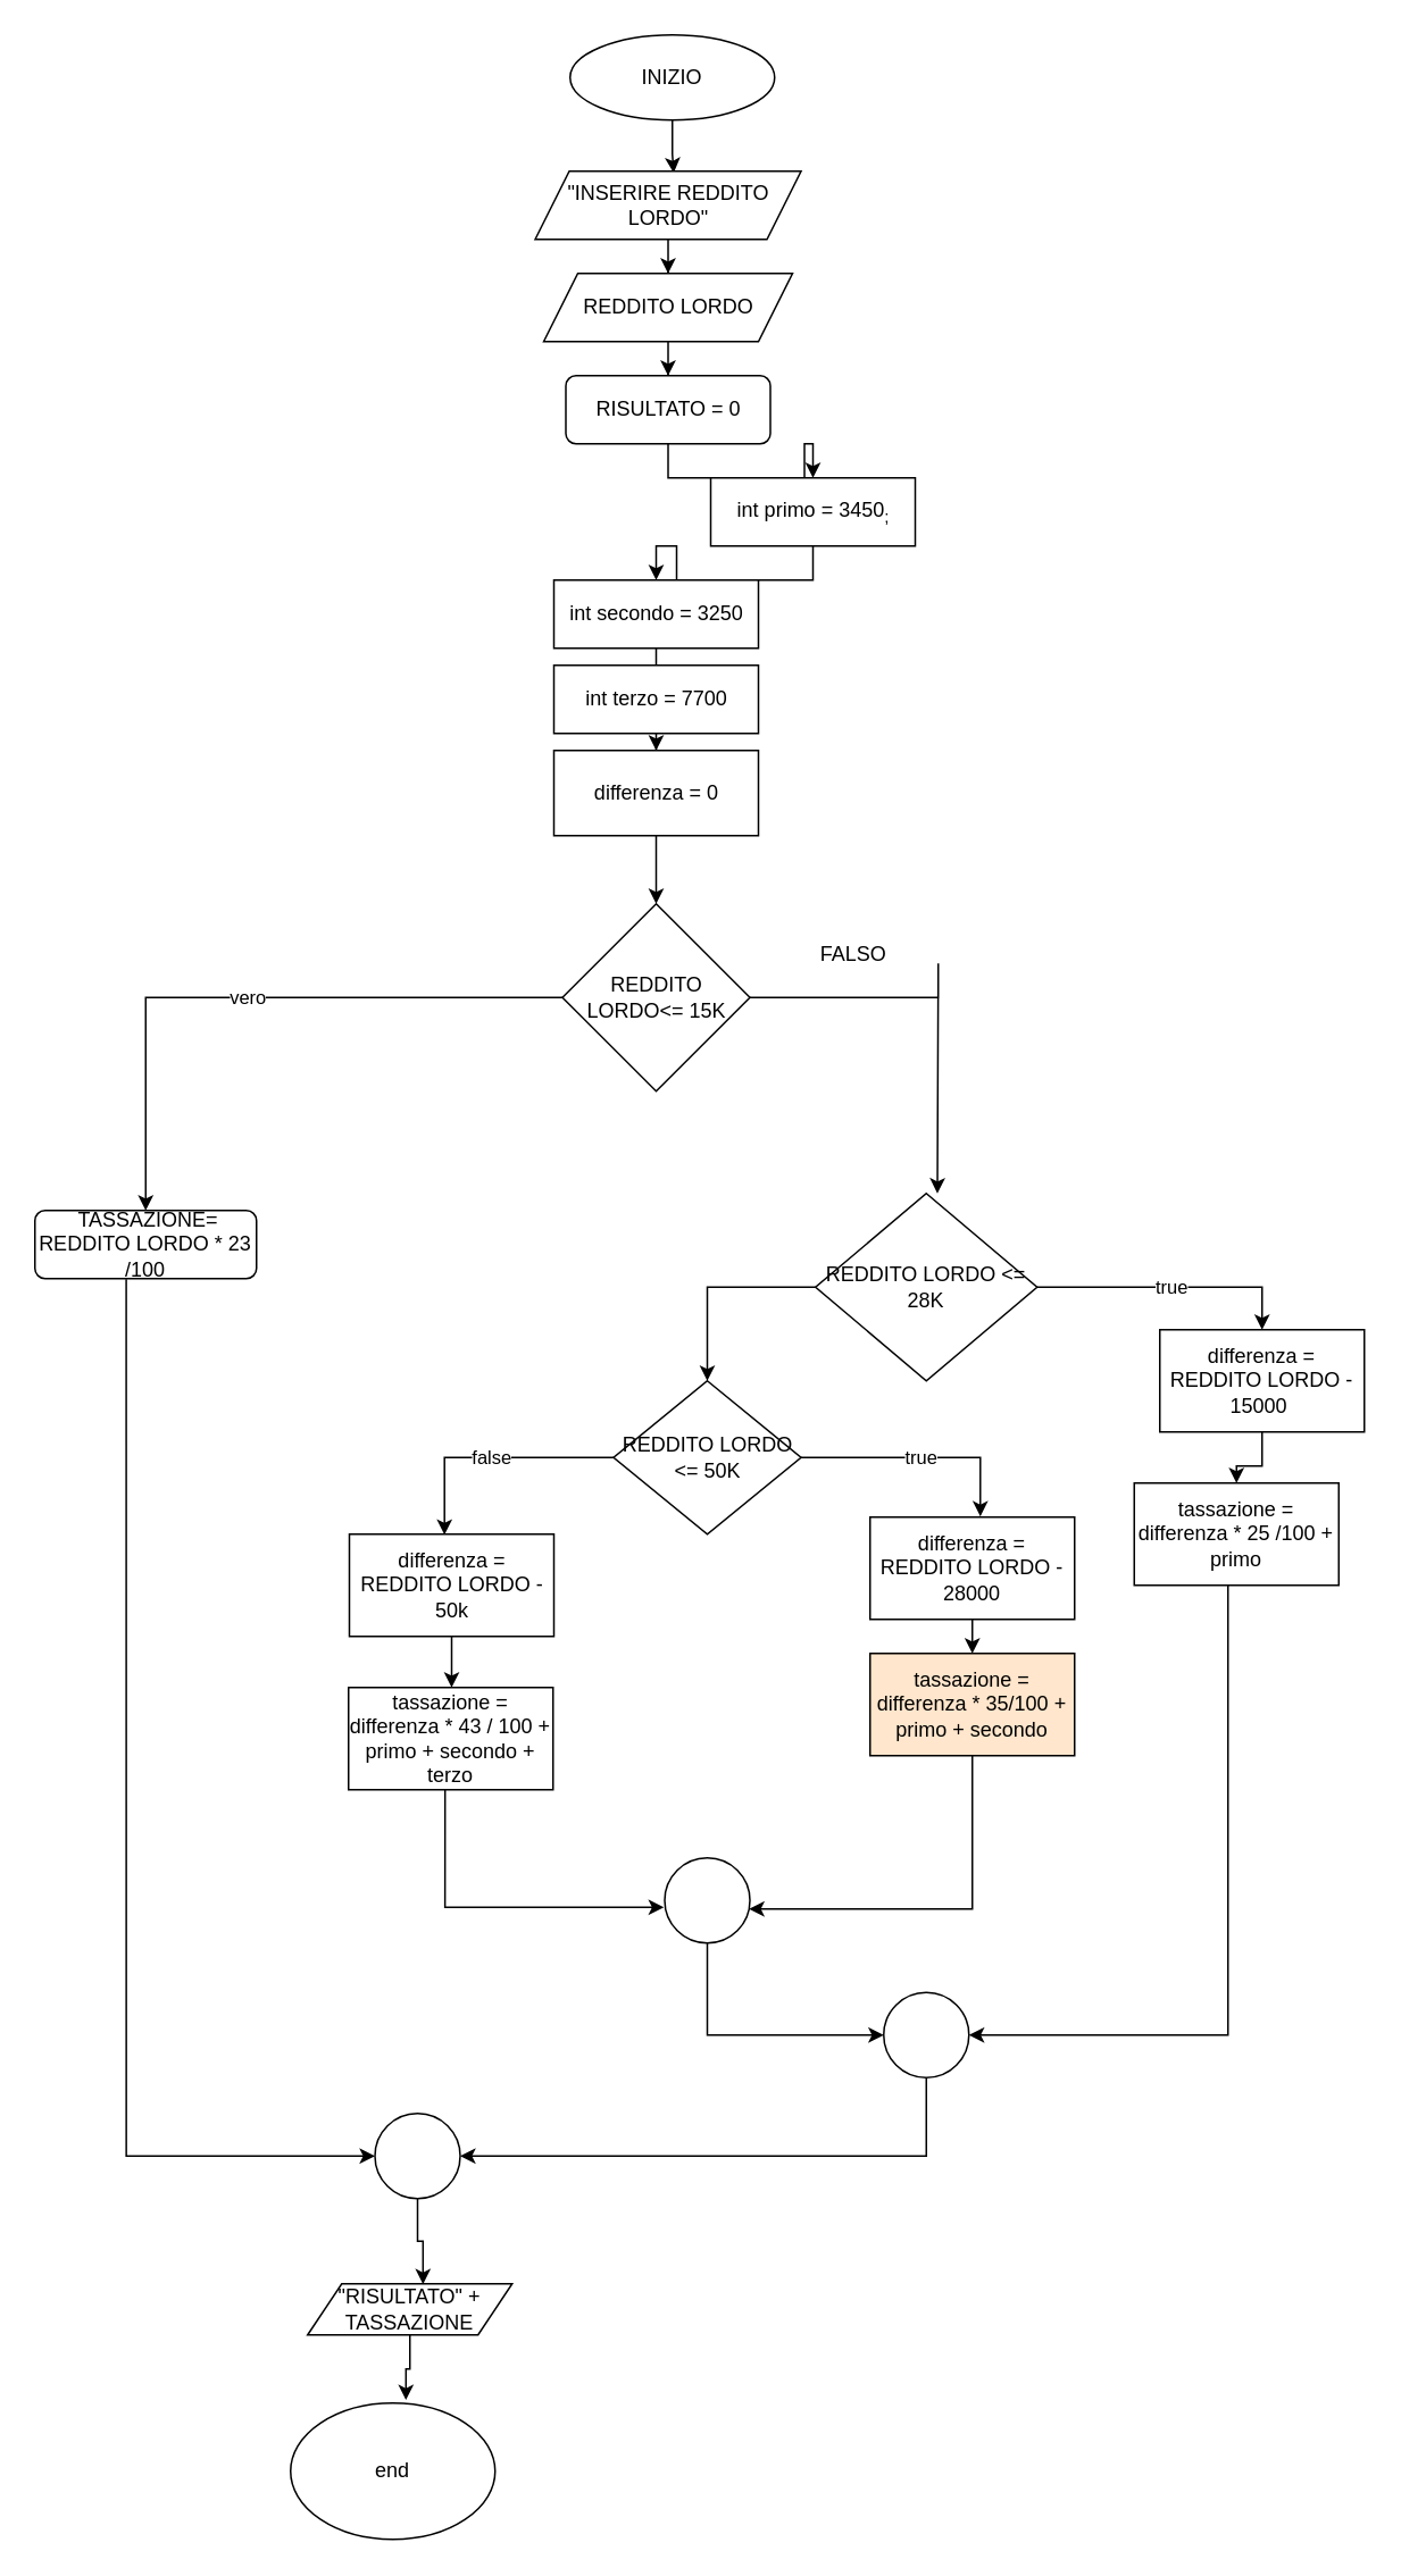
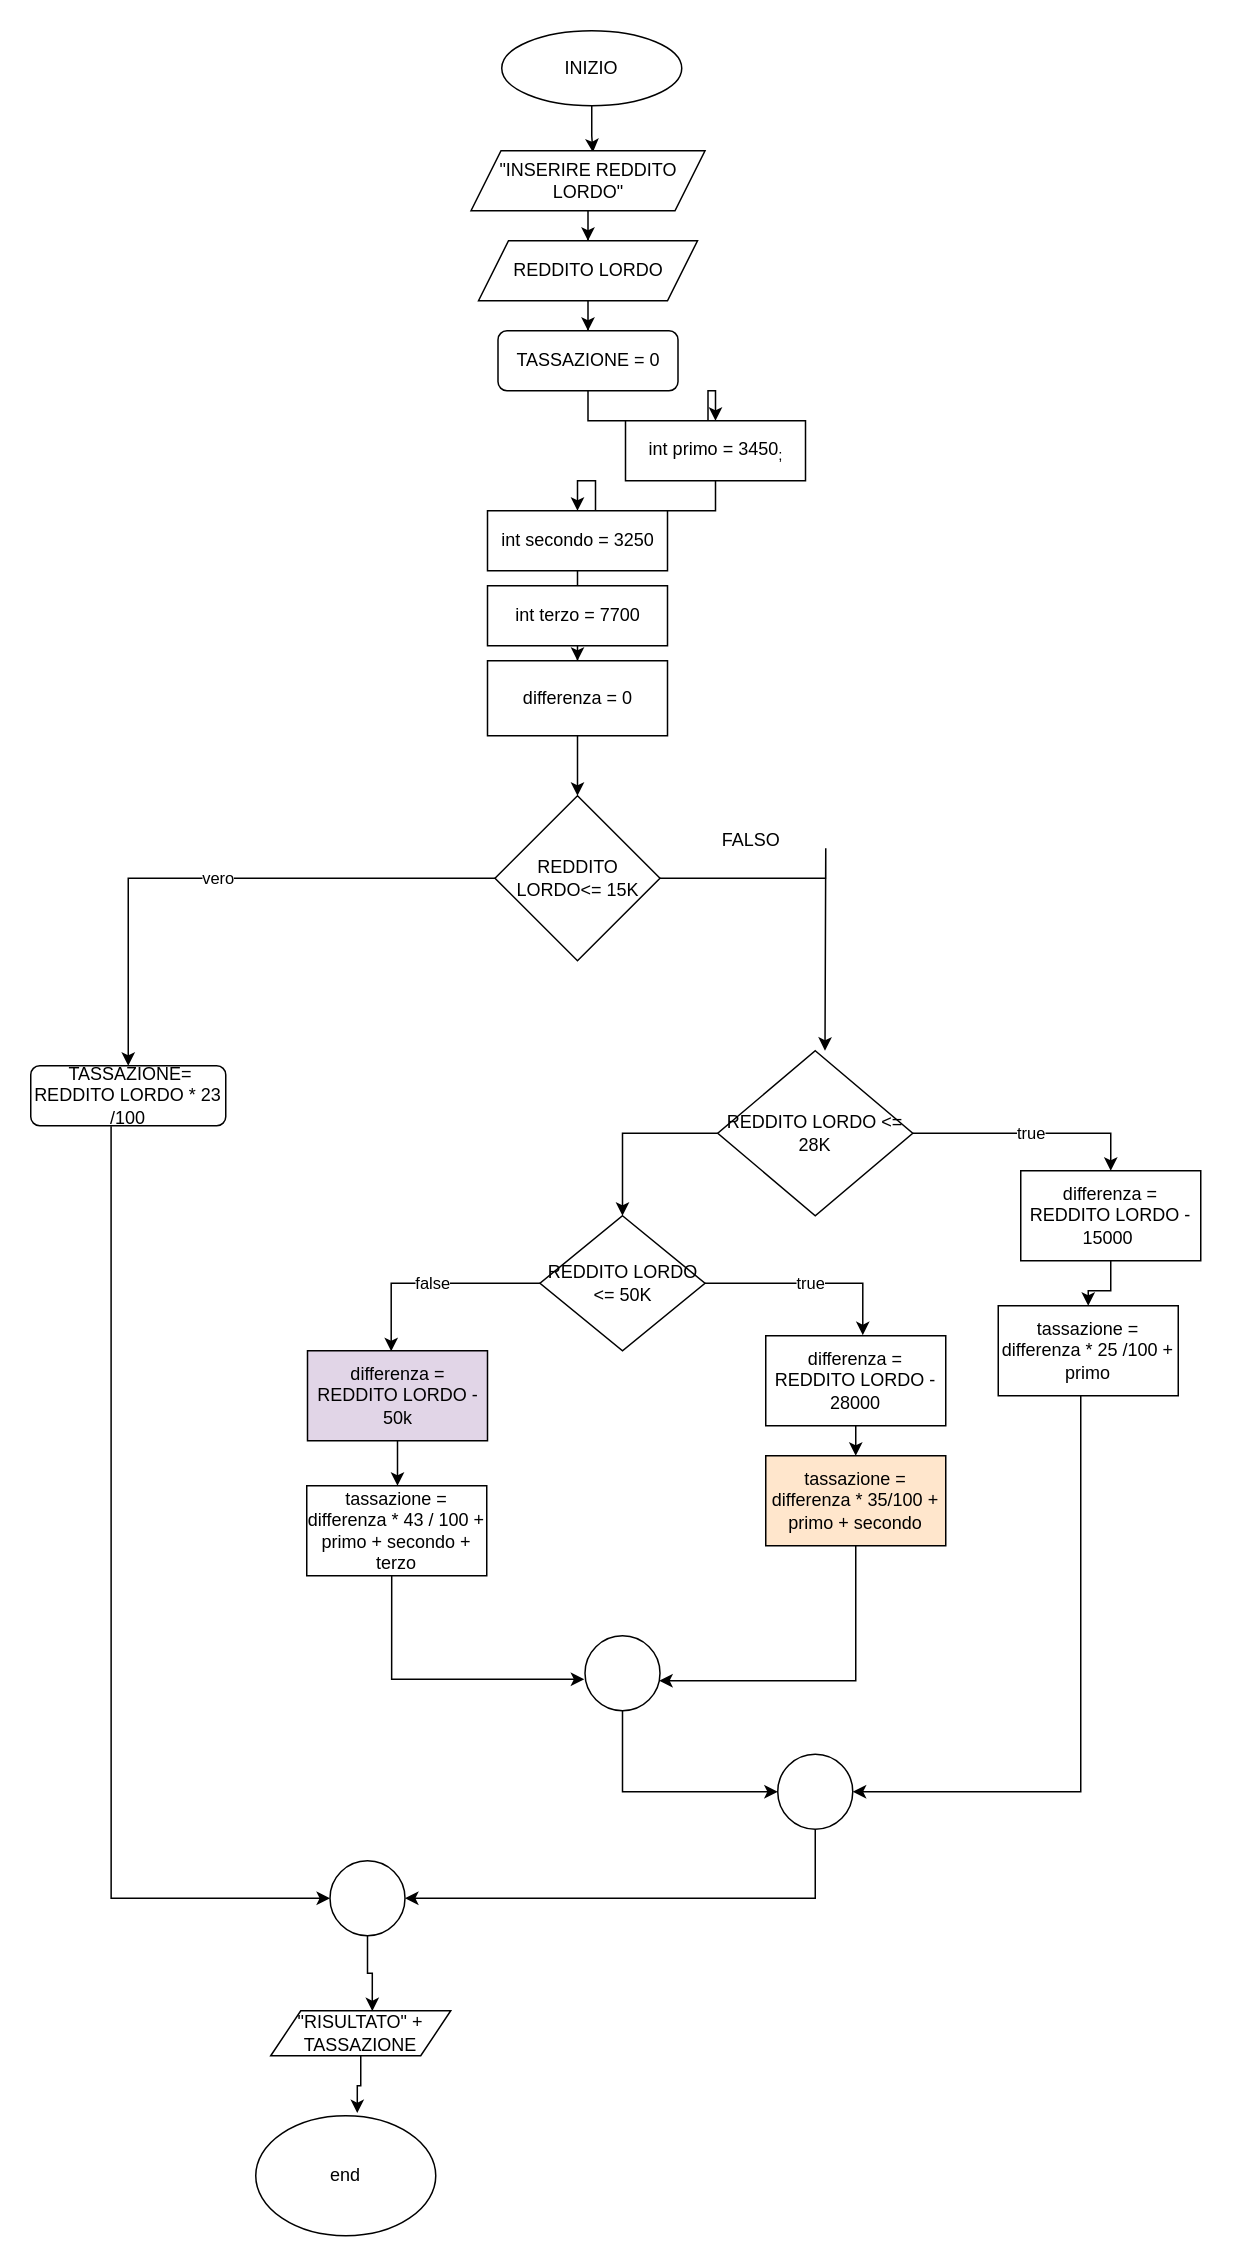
  <mxCell id="0" />
  <mxCell id="1" parent="0" />
  <mxCell id="2" style="edgeStyle=orthogonalEdgeStyle;rounded=0;orthogonalLoop=1;jettySize=auto;html=1;entryX=0.521;entryY=0.025;entryDx=0;entryDy=0;entryPerimeter=0;" edge="1" parent="1" source="3" target="7"><mxGeometry relative="1" as="geometry" /></mxCell>
  <mxCell id="3" value="INIZIO" style="ellipse;whiteSpace=wrap;html=1;" vertex="1" parent="1"><mxGeometry x="334" y="20" width="120" height="50" as="geometry" /></mxCell>
  <mxCell id="4" style="edgeStyle=orthogonalEdgeStyle;rounded=0;orthogonalLoop=1;jettySize=auto;html=1;entryX=0.5;entryY=0;entryDx=0;entryDy=0;" edge="1" parent="1" source="5" target="9"><mxGeometry relative="1" as="geometry" /></mxCell>
  <mxCell id="5" value="REDDITO LORDO" style="shape=parallelogram;perimeter=parallelogramPerimeter;whiteSpace=wrap;html=1;fixedSize=1;" vertex="1" parent="1"><mxGeometry x="318.5" y="160" width="146" height="40" as="geometry" /></mxCell>
  <mxCell id="6" style="edgeStyle=orthogonalEdgeStyle;rounded=0;orthogonalLoop=1;jettySize=auto;html=1;entryX=0.5;entryY=0;entryDx=0;entryDy=0;" edge="1" parent="1" source="7" target="5"><mxGeometry relative="1" as="geometry" /></mxCell>
  <mxCell id="7" value="&quot;INSERIRE REDDITO LORDO&quot;" style="shape=parallelogram;perimeter=parallelogramPerimeter;whiteSpace=wrap;html=1;fixedSize=1;" vertex="1" parent="1"><mxGeometry x="313.5" y="100" width="156" height="40" as="geometry" /></mxCell>
  <mxCell id="8" style="edgeStyle=orthogonalEdgeStyle;rounded=0;orthogonalLoop=1;jettySize=auto;html=1;entryX=0.5;entryY=0;entryDx=0;entryDy=0;" edge="1" parent="1" source="9" target="19"><mxGeometry relative="1" as="geometry" /></mxCell>
- <mxCell id="9" value="RISULTATO = 0" style="rounded=1;whiteSpace=wrap;html=1;" vertex="1" parent="1"><mxGeometry x="331.5" y="220" width="120" height="40" as="geometry" /></mxCell>
+ <mxCell id="9" value="TASSAZIONE = 0" style="rounded=1;whiteSpace=wrap;html=1;" vertex="1" parent="1"><mxGeometry x="331.5" y="220" width="120" height="40" as="geometry" /></mxCell>
  <mxCell id="10" style="edgeStyle=orthogonalEdgeStyle;rounded=0;orthogonalLoop=1;jettySize=auto;html=1;exitX=1;exitY=0.5;exitDx=0;exitDy=0;" edge="1" parent="1" source="12"><mxGeometry relative="1" as="geometry"><mxPoint x="549.5" y="700" as="targetPoint" /><Array as="points"><mxPoint x="550" y="585" /><mxPoint x="550" y="565" /></Array></mxGeometry></mxCell>
  <mxCell id="11" value="vero" style="edgeStyle=orthogonalEdgeStyle;rounded=0;orthogonalLoop=1;jettySize=auto;html=1;entryX=0.5;entryY=0;entryDx=0;entryDy=0;" edge="1" parent="1" source="12" target="15"><mxGeometry relative="1" as="geometry" /></mxCell>
  <mxCell id="12" value="REDDITO LORDO&amp;lt;= 15K" style="rhombus;whiteSpace=wrap;html=1;" vertex="1" parent="1"><mxGeometry x="329.5" y="530" width="110" height="110" as="geometry" /></mxCell>
  <mxCell id="13" value="FALSO" style="text;html=1;align=center;verticalAlign=middle;resizable=0;points=[];autosize=1;strokeColor=none;fillColor=none;" vertex="1" parent="1"><mxGeometry x="469.5" y="545" width="60" height="30" as="geometry" /></mxCell>
  <mxCell id="14" style="edgeStyle=orthogonalEdgeStyle;rounded=0;orthogonalLoop=1;jettySize=auto;html=1;entryX=0;entryY=0.5;entryDx=0;entryDy=0;exitX=0.412;exitY=1.008;exitDx=0;exitDy=0;exitPerimeter=0;" edge="1" parent="1" source="15" target="49"><mxGeometry relative="1" as="geometry" /></mxCell>
  <mxCell id="15" value="&amp;nbsp;TASSAZIONE= REDDITO LORDO * 23 /100" style="rounded=1;whiteSpace=wrap;html=1;" vertex="1" parent="1"><mxGeometry x="20" y="710" width="130" height="40" as="geometry" /></mxCell>
  <mxCell id="16" style="edgeStyle=orthogonalEdgeStyle;rounded=0;orthogonalLoop=1;jettySize=auto;html=1;entryX=0.564;entryY=-0.022;entryDx=0;entryDy=0;entryPerimeter=0;" edge="1" parent="1" source="17" target="50"><mxGeometry relative="1" as="geometry" /></mxCell>
  <mxCell id="17" value="&quot;RISULTATO&quot; + TASSAZIONE" style="shape=parallelogram;perimeter=parallelogramPerimeter;whiteSpace=wrap;html=1;fixedSize=1;" vertex="1" parent="1"><mxGeometry x="180" y="1340" width="120" height="30" as="geometry" /></mxCell>
  <mxCell id="18" style="edgeStyle=orthogonalEdgeStyle;rounded=0;orthogonalLoop=1;jettySize=auto;html=1;entryX=0.5;entryY=0;entryDx=0;entryDy=0;" edge="1" parent="1" source="19" target="21"><mxGeometry relative="1" as="geometry" /></mxCell>
  <mxCell id="19" value="int primo = 3450&lt;sub&gt;;&lt;/sub&gt;" style="rounded=0;whiteSpace=wrap;html=1;" vertex="1" parent="1"><mxGeometry x="416.5" y="280" width="120" height="40" as="geometry" /></mxCell>
  <mxCell id="20" style="edgeStyle=orthogonalEdgeStyle;rounded=0;orthogonalLoop=1;jettySize=auto;html=1;entryX=0.478;entryY=-0.008;entryDx=0;entryDy=0;entryPerimeter=0;" edge="1" parent="1" source="21" target="23"><mxGeometry relative="1" as="geometry" /></mxCell>
  <mxCell id="21" value="int secondo = 3250" style="rounded=0;whiteSpace=wrap;html=1;" vertex="1" parent="1"><mxGeometry x="324.5" y="340" width="120" height="40" as="geometry" /></mxCell>
  <mxCell id="22" style="edgeStyle=orthogonalEdgeStyle;rounded=0;orthogonalLoop=1;jettySize=auto;html=1;entryX=0.5;entryY=0;entryDx=0;entryDy=0;" edge="1" parent="1" source="23" target="32"><mxGeometry relative="1" as="geometry" /></mxCell>
  <mxCell id="23" value="int terzo = 7700" style="rounded=0;whiteSpace=wrap;html=1;" vertex="1" parent="1"><mxGeometry x="324.5" y="390" width="120" height="40" as="geometry" /></mxCell>
  <mxCell id="24" style="edgeStyle=orthogonalEdgeStyle;rounded=0;orthogonalLoop=1;jettySize=auto;html=1;entryX=0.5;entryY=0;entryDx=0;entryDy=0;" edge="1" parent="1" source="26" target="35"><mxGeometry relative="1" as="geometry" /></mxCell>
  <mxCell id="25" value="true" style="edgeStyle=orthogonalEdgeStyle;rounded=0;orthogonalLoop=1;jettySize=auto;html=1;entryX=0.5;entryY=0;entryDx=0;entryDy=0;" edge="1" parent="1" source="26" target="28"><mxGeometry relative="1" as="geometry" /></mxCell>
  <mxCell id="26" value="REDDITO LORDO &amp;lt;= 28K" style="rhombus;whiteSpace=wrap;html=1;" vertex="1" parent="1"><mxGeometry x="478" y="700" width="130" height="110" as="geometry" /></mxCell>
  <mxCell id="27" style="edgeStyle=orthogonalEdgeStyle;rounded=0;orthogonalLoop=1;jettySize=auto;html=1;" edge="1" parent="1" source="28" target="30"><mxGeometry relative="1" as="geometry"><mxPoint x="740" y="870" as="targetPoint" /></mxGeometry></mxCell>
  <mxCell id="28" value="differenza = REDDITO LORDO - 15000&amp;nbsp;" style="rounded=0;whiteSpace=wrap;html=1;" vertex="1" parent="1"><mxGeometry x="680" y="780" width="120" height="60" as="geometry" /></mxCell>
  <mxCell id="29" style="edgeStyle=orthogonalEdgeStyle;rounded=0;orthogonalLoop=1;jettySize=auto;html=1;entryX=1;entryY=0.5;entryDx=0;entryDy=0;" edge="1" parent="1" source="30" target="47"><mxGeometry relative="1" as="geometry"><Array as="points"><mxPoint x="720" y="1194" /></Array></mxGeometry></mxCell>
  <mxCell id="30" value="tassazione = differenza * 25 /100 + primo" style="rounded=0;whiteSpace=wrap;html=1;" vertex="1" parent="1"><mxGeometry x="665" y="870" width="120" height="60" as="geometry" /></mxCell>
  <mxCell id="31" style="edgeStyle=orthogonalEdgeStyle;rounded=0;orthogonalLoop=1;jettySize=auto;html=1;entryX=0.5;entryY=0;entryDx=0;entryDy=0;" edge="1" parent="1" source="32" target="12"><mxGeometry relative="1" as="geometry" /></mxCell>
  <mxCell id="32" value="differenza = 0" style="rounded=0;whiteSpace=wrap;html=1;" vertex="1" parent="1"><mxGeometry x="324.5" y="440" width="120" height="50" as="geometry" /></mxCell>
  <mxCell id="33" value="true" style="edgeStyle=orthogonalEdgeStyle;rounded=0;orthogonalLoop=1;jettySize=auto;html=1;entryX=0.539;entryY=-0.006;entryDx=0;entryDy=0;entryPerimeter=0;" edge="1" parent="1" source="35" target="37"><mxGeometry relative="1" as="geometry" /></mxCell>
  <mxCell id="34" value="false" style="edgeStyle=orthogonalEdgeStyle;rounded=0;orthogonalLoop=1;jettySize=auto;html=1;entryX=0.465;entryY=0.006;entryDx=0;entryDy=0;entryPerimeter=0;" edge="1" parent="1" source="35" target="41"><mxGeometry relative="1" as="geometry" /></mxCell>
  <mxCell id="35" value="REDDITO LORDO &amp;lt;= 50K" style="rhombus;whiteSpace=wrap;html=1;" vertex="1" parent="1"><mxGeometry x="359.5" y="810" width="110" height="90" as="geometry" /></mxCell>
  <mxCell id="36" style="edgeStyle=orthogonalEdgeStyle;rounded=0;orthogonalLoop=1;jettySize=auto;html=1;" edge="1" parent="1" source="37"><mxGeometry relative="1" as="geometry"><mxPoint x="570" y="970" as="targetPoint" /></mxGeometry></mxCell>
  <mxCell id="37" value="differenza = REDDITO LORDO - 28000" style="rounded=0;whiteSpace=wrap;html=1;" vertex="1" parent="1"><mxGeometry x="510" y="890" width="120" height="60" as="geometry" /></mxCell>
  <mxCell id="38" style="edgeStyle=orthogonalEdgeStyle;rounded=0;orthogonalLoop=1;jettySize=auto;html=1;entryX=0.99;entryY=0.6;entryDx=0;entryDy=0;entryPerimeter=0;exitX=0.5;exitY=1;exitDx=0;exitDy=0;" edge="1" parent="1" source="39" target="45"><mxGeometry relative="1" as="geometry" /></mxCell>
  <mxCell id="39" value="tassazione = differenza * 35/100 + primo + secondo" style="rounded=0;whiteSpace=wrap;html=1;fillColor=#ffe6cc;" vertex="1" parent="1"><mxGeometry x="510" y="970" width="120" height="60" as="geometry" /></mxCell>
  <mxCell id="40" style="edgeStyle=orthogonalEdgeStyle;rounded=0;orthogonalLoop=1;jettySize=auto;html=1;" edge="1" parent="1" source="41"><mxGeometry relative="1" as="geometry"><mxPoint x="264.5" y="990" as="targetPoint" /></mxGeometry></mxCell>
- <mxCell id="41" value="differenza = REDDITO LORDO - 50k" style="rounded=0;whiteSpace=wrap;html=1;" vertex="1" parent="1"><mxGeometry x="204.5" y="900" width="120" height="60" as="geometry" /></mxCell>
+ <mxCell id="41" value="differenza = REDDITO LORDO - 50k" style="rounded=0;whiteSpace=wrap;html=1;fillColor=#e1d5e7;" vertex="1" parent="1"><mxGeometry x="204.5" y="900" width="120" height="60" as="geometry" /></mxCell>
  <mxCell id="42" style="edgeStyle=orthogonalEdgeStyle;rounded=0;orthogonalLoop=1;jettySize=auto;html=1;entryX=-0.01;entryY=0.58;entryDx=0;entryDy=0;entryPerimeter=0;exitX=0.472;exitY=0.994;exitDx=0;exitDy=0;exitPerimeter=0;" edge="1" parent="1" source="43" target="45"><mxGeometry relative="1" as="geometry" /></mxCell>
  <mxCell id="43" value="tassazione = differenza * 43 / 100 + primo + secondo + terzo" style="rounded=0;whiteSpace=wrap;html=1;" vertex="1" parent="1"><mxGeometry x="204" y="990" width="120" height="60" as="geometry" /></mxCell>
  <mxCell id="44" style="edgeStyle=orthogonalEdgeStyle;rounded=0;orthogonalLoop=1;jettySize=auto;html=1;entryX=0;entryY=0.5;entryDx=0;entryDy=0;exitX=0.5;exitY=1;exitDx=0;exitDy=0;" edge="1" parent="1" source="45" target="47"><mxGeometry relative="1" as="geometry" /></mxCell>
  <mxCell id="45" value="" style="ellipse;whiteSpace=wrap;html=1;aspect=fixed;" vertex="1" parent="1"><mxGeometry x="389.5" y="1090" width="50" height="50" as="geometry" /></mxCell>
  <mxCell id="46" style="edgeStyle=orthogonalEdgeStyle;rounded=0;orthogonalLoop=1;jettySize=auto;html=1;entryX=1;entryY=0.5;entryDx=0;entryDy=0;exitX=0.5;exitY=1;exitDx=0;exitDy=0;" edge="1" parent="1" source="47" target="49"><mxGeometry relative="1" as="geometry" /></mxCell>
  <mxCell id="47" value="" style="ellipse;whiteSpace=wrap;html=1;aspect=fixed;" vertex="1" parent="1"><mxGeometry x="518" y="1169" width="50" height="50" as="geometry" /></mxCell>
  <mxCell id="48" style="edgeStyle=orthogonalEdgeStyle;rounded=0;orthogonalLoop=1;jettySize=auto;html=1;entryX=0.564;entryY=0.01;entryDx=0;entryDy=0;entryPerimeter=0;" edge="1" parent="1" source="49" target="17"><mxGeometry relative="1" as="geometry" /></mxCell>
  <mxCell id="49" value="" style="ellipse;whiteSpace=wrap;html=1;aspect=fixed;" vertex="1" parent="1"><mxGeometry x="219.5" y="1240" width="50" height="50" as="geometry" /></mxCell>
  <mxCell id="50" value="end" style="ellipse;whiteSpace=wrap;html=1;" vertex="1" parent="1"><mxGeometry x="170" y="1410" width="120" height="80" as="geometry" /></mxCell>
